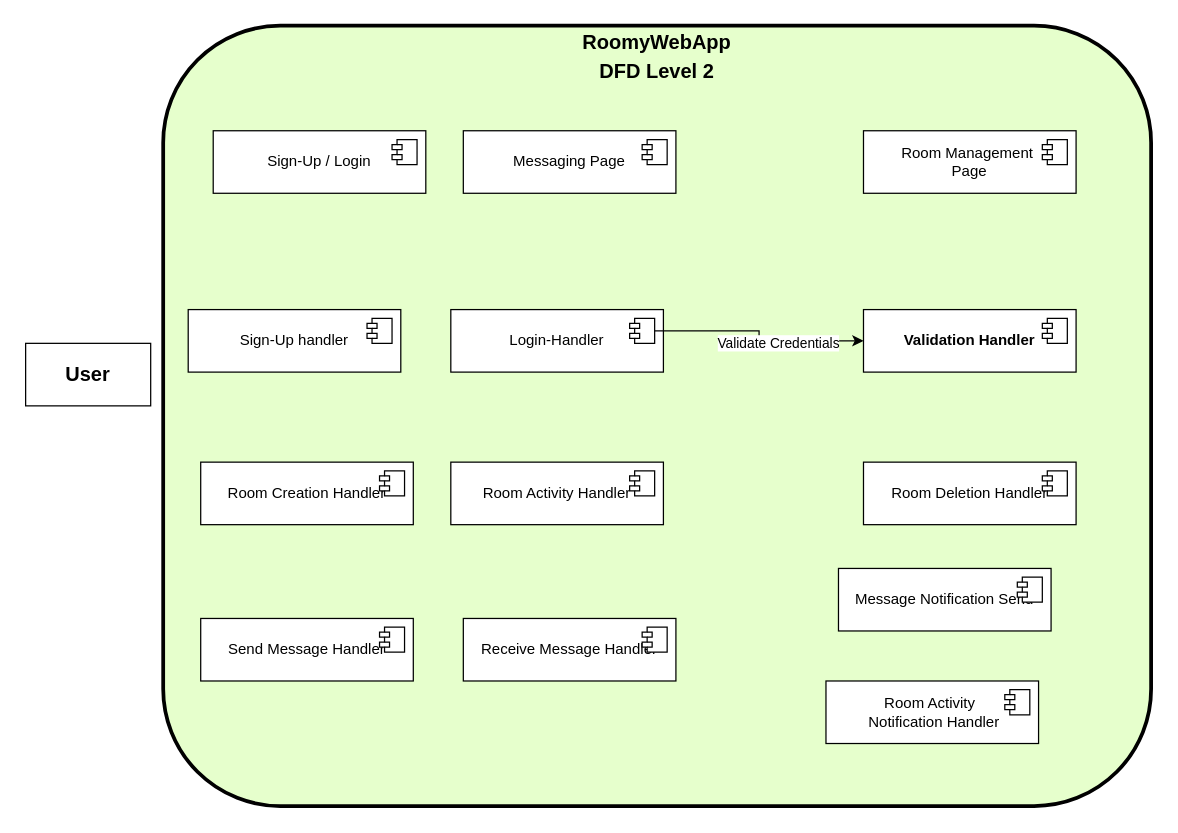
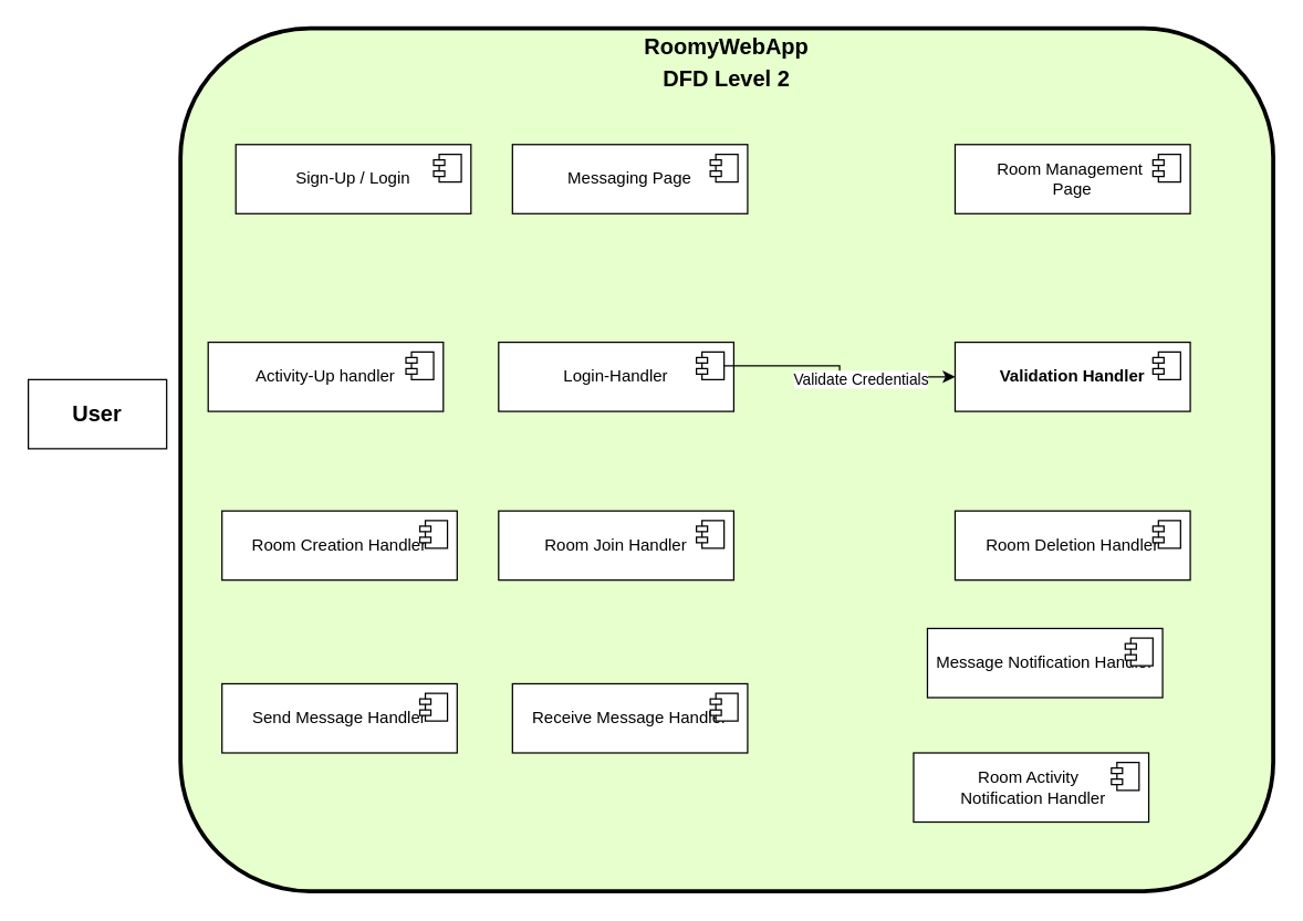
  <mxCell id="0" />
  <mxCell id="1" parent="0" />
  <mxCell id="2" value="&lt;p style=&quot;margin: 4px 0px 0px; text-align: center; font-size: 16px;&quot;&gt;&lt;font style=&quot;font-size: 16px;&quot;&gt;RoomyWebApp&lt;/font&gt;&lt;/p&gt;&lt;p style=&quot;margin: 4px 0px 0px; text-align: center; font-size: 16px;&quot;&gt;&lt;font style=&quot;font-size: 16px;&quot;&gt;DFD Level 2&lt;/font&gt;&lt;/p&gt;" style="verticalAlign=middle;align=center;overflow=fill;fontSize=12;fontFamily=Helvetica;html=1;rounded=1;fontStyle=1;strokeWidth=3;fillColor=#E6FFCC" parent="1" vertex="1"><mxGeometry x="130" y="20" width="790" height="624" as="geometry" /></mxCell>
  <mxCell id="3" value="&lt;font style=&quot;font-size: 16px;&quot;&gt;&lt;b&gt;User&lt;/b&gt;&lt;/font&gt;" style="html=1;dashed=0;whiteSpace=wrap;" parent="1" vertex="1"><mxGeometry x="20" y="274" width="100" height="50" as="geometry" /></mxCell>
- <mxCell id="4" value="Room Activity Handler" style="html=1;dropTarget=0;whiteSpace=wrap;" parent="1" vertex="1"><mxGeometry x="360" y="369" width="170" height="50" as="geometry" /></mxCell>
+ <mxCell id="4" value="Room Join Handler" style="html=1;dropTarget=0;whiteSpace=wrap;" parent="1" vertex="1"><mxGeometry x="360" y="369" width="170" height="50" as="geometry" /></mxCell>
  <mxCell id="5" value="" style="shape=module;jettyWidth=8;jettyHeight=4;" parent="4" vertex="1"><mxGeometry x="1" width="20" height="20" relative="1" as="geometry"><mxPoint x="-27" y="7" as="offset" /></mxGeometry></mxCell>
  <mxCell id="6" value="Room Creation Handler" style="html=1;dropTarget=0;whiteSpace=wrap;" parent="1" vertex="1"><mxGeometry x="160" y="369" width="170" height="50" as="geometry" /></mxCell>
  <mxCell id="7" value="" style="shape=module;jettyWidth=8;jettyHeight=4;" parent="6" vertex="1"><mxGeometry x="1" width="20" height="20" relative="1" as="geometry"><mxPoint x="-27" y="7" as="offset" /></mxGeometry></mxCell>
  <mxCell id="8" value="&lt;b&gt;Validation Handler&lt;/b&gt;" style="html=1;dropTarget=0;whiteSpace=wrap;" parent="1" vertex="1"><mxGeometry x="690" y="247" width="170" height="50" as="geometry" /></mxCell>
  <mxCell id="9" value="" style="shape=module;jettyWidth=8;jettyHeight=4;" parent="8" vertex="1"><mxGeometry x="1" width="20" height="20" relative="1" as="geometry"><mxPoint x="-27" y="7" as="offset" /></mxGeometry></mxCell>
  <mxCell id="10" value="Login-Handler" style="html=1;dropTarget=0;whiteSpace=wrap;" parent="1" vertex="1"><mxGeometry x="360" y="247" width="170" height="50" as="geometry" /></mxCell>
  <mxCell id="11" value="" style="shape=module;jettyWidth=8;jettyHeight=4;" parent="10" vertex="1"><mxGeometry x="1" width="20" height="20" relative="1" as="geometry"><mxPoint x="-27" y="7" as="offset" /></mxGeometry></mxCell>
  <mxCell id="12" value="Room Deletion Handler" style="html=1;dropTarget=0;whiteSpace=wrap;" parent="1" vertex="1"><mxGeometry x="690" y="369" width="170" height="50" as="geometry" /></mxCell>
  <mxCell id="13" value="" style="shape=module;jettyWidth=8;jettyHeight=4;" parent="12" vertex="1"><mxGeometry x="1" width="20" height="20" relative="1" as="geometry"><mxPoint x="-27" y="7" as="offset" /></mxGeometry></mxCell>
- <mxCell id="14" value="Sign-Up handler" style="html=1;dropTarget=0;whiteSpace=wrap;" parent="1" vertex="1"><mxGeometry x="150" y="247" width="170" height="50" as="geometry" /></mxCell>
+ <mxCell id="14" value="Activity-Up handler" style="html=1;dropTarget=0;whiteSpace=wrap;" parent="1" vertex="1"><mxGeometry x="150" y="247" width="170" height="50" as="geometry" /></mxCell>
  <mxCell id="15" value="" style="shape=module;jettyWidth=8;jettyHeight=4;" parent="14" vertex="1"><mxGeometry x="1" width="20" height="20" relative="1" as="geometry"><mxPoint x="-27" y="7" as="offset" /></mxGeometry></mxCell>
  <mxCell id="16" value="Messaging Page" style="html=1;dropTarget=0;whiteSpace=wrap;" parent="1" vertex="1"><mxGeometry x="370" y="104" width="170" height="50" as="geometry" /></mxCell>
  <mxCell id="17" value="" style="shape=module;jettyWidth=8;jettyHeight=4;" parent="16" vertex="1"><mxGeometry x="1" width="20" height="20" relative="1" as="geometry"><mxPoint x="-27" y="7" as="offset" /></mxGeometry></mxCell>
  <mxCell id="18" value="Room Management&amp;nbsp;&lt;div&gt;Page&lt;/div&gt;" style="html=1;dropTarget=0;whiteSpace=wrap;" parent="1" vertex="1"><mxGeometry x="690" y="104" width="170" height="50" as="geometry" /></mxCell>
  <mxCell id="19" value="" style="shape=module;jettyWidth=8;jettyHeight=4;" parent="18" vertex="1"><mxGeometry x="1" width="20" height="20" relative="1" as="geometry"><mxPoint x="-27" y="7" as="offset" /></mxGeometry></mxCell>
  <mxCell id="20" value="Sign-Up / Login" style="html=1;dropTarget=0;whiteSpace=wrap;" parent="1" vertex="1"><mxGeometry x="170" y="104" width="170" height="50" as="geometry" /></mxCell>
  <mxCell id="21" value="" style="shape=module;jettyWidth=8;jettyHeight=4;" parent="20" vertex="1"><mxGeometry x="1" width="20" height="20" relative="1" as="geometry"><mxPoint x="-27" y="7" as="offset" /></mxGeometry></mxCell>
  <mxCell id="22" value="Send Message Handler" style="html=1;dropTarget=0;whiteSpace=wrap;" vertex="1" parent="1"><mxGeometry x="160" y="494" width="170" height="50" as="geometry" /></mxCell>
  <mxCell id="23" value="" style="shape=module;jettyWidth=8;jettyHeight=4;" vertex="1" parent="22"><mxGeometry x="1" width="20" height="20" relative="1" as="geometry"><mxPoint x="-27" y="7" as="offset" /></mxGeometry></mxCell>
  <mxCell id="24" value="Receive Message Handler" style="html=1;dropTarget=0;whiteSpace=wrap;" vertex="1" parent="1"><mxGeometry x="370" y="494" width="170" height="50" as="geometry" /></mxCell>
  <mxCell id="25" value="" style="shape=module;jettyWidth=8;jettyHeight=4;" vertex="1" parent="24"><mxGeometry x="1" width="20" height="20" relative="1" as="geometry"><mxPoint x="-27" y="7" as="offset" /></mxGeometry></mxCell>
- <mxCell id="26" value="Message Notification Send" style="html=1;dropTarget=0;whiteSpace=wrap;" vertex="1" parent="1"><mxGeometry x="670" y="454" width="170" height="50" as="geometry" /></mxCell>
+ <mxCell id="26" value="Message Notification Handler" style="html=1;dropTarget=0;whiteSpace=wrap;" vertex="1" parent="1"><mxGeometry x="670" y="454" width="170" height="50" as="geometry" /></mxCell>
  <mxCell id="27" value="" style="shape=module;jettyWidth=8;jettyHeight=4;" vertex="1" parent="26"><mxGeometry x="1" width="20" height="20" relative="1" as="geometry"><mxPoint x="-27" y="7" as="offset" /></mxGeometry></mxCell>
  <mxCell id="28" value="Room Activity&amp;nbsp;&lt;div&gt;&amp;nbsp;Notification Handler&lt;/div&gt;" style="html=1;dropTarget=0;whiteSpace=wrap;" vertex="1" parent="1"><mxGeometry x="660" y="544" width="170" height="50" as="geometry" /></mxCell>
  <mxCell id="29" value="" style="shape=module;jettyWidth=8;jettyHeight=4;" vertex="1" parent="28"><mxGeometry x="1" width="20" height="20" relative="1" as="geometry"><mxPoint x="-27" y="7" as="offset" /></mxGeometry></mxCell>
  <mxCell id="30" style="edgeStyle=orthogonalEdgeStyle;rounded=0;orthogonalLoop=1;jettySize=auto;html=1;" edge="1" parent="1" source="11" target="8"><mxGeometry relative="1" as="geometry" /></mxCell>
  <mxCell id="31" value="Validate Credentials" style="edgeLabel;html=1;align=center;verticalAlign=middle;resizable=0;points=[];" vertex="1" connectable="0" parent="30"><mxGeometry x="0.211" y="-1" relative="1" as="geometry"><mxPoint as="offset" /></mxGeometry></mxCell>
